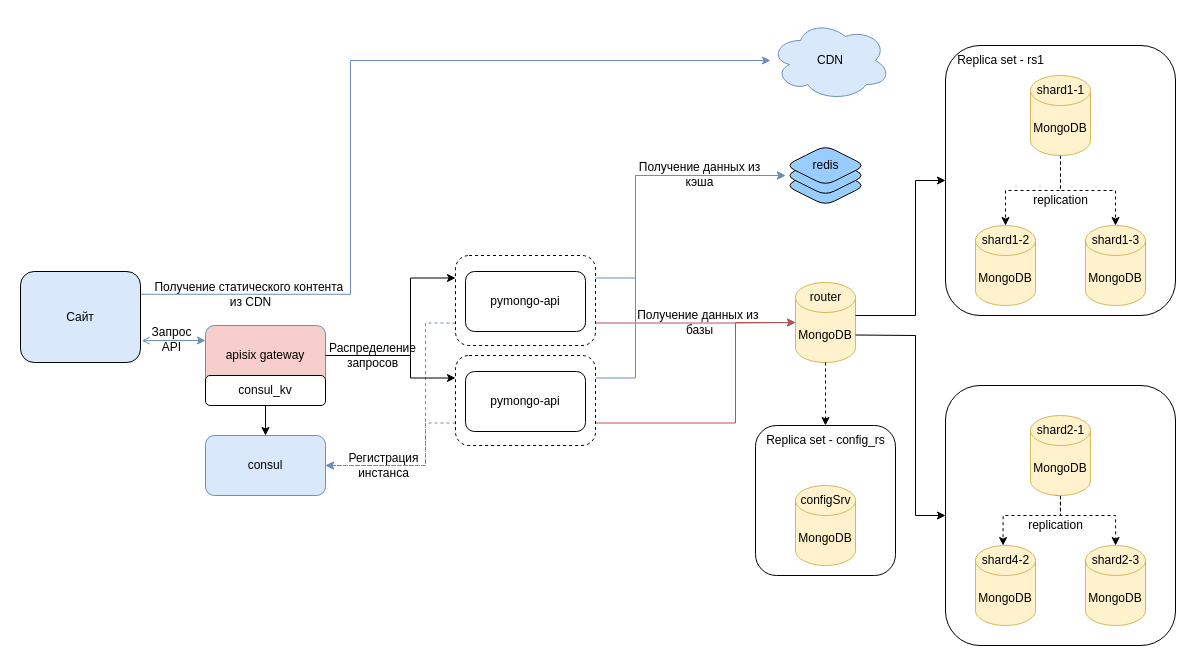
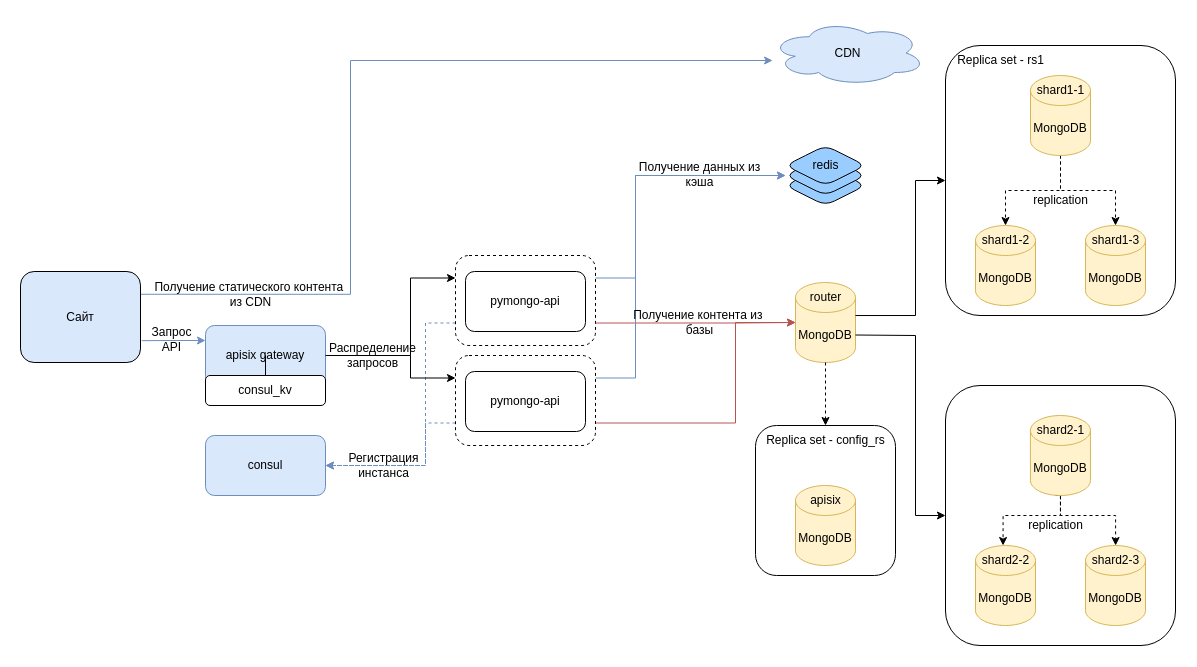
  <mxCell id="0" />
  <mxCell id="1" parent="0" />
  <mxCell id="2" value="MongoDB" style="shape=cylinder3;whiteSpace=wrap;html=1;boundedLbl=1;backgroundOutline=1;size=15;fillColor=#fff2cc;strokeColor=#d6b656;" parent="1" vertex="1"><mxGeometry x="795" y="282" width="60" height="80" as="geometry" /></mxCell>
  <mxCell id="3" value="router" style="text;html=1;align=center;verticalAlign=middle;resizable=0;points=[];autosize=1;strokeColor=none;fillColor=none;" vertex="1" parent="1"><mxGeometry x="800" y="282" width="50" height="30" as="geometry" /></mxCell>
  <mxCell id="4" value="" style="rounded=1;whiteSpace=wrap;html=1;" vertex="1" parent="1"><mxGeometry x="945" y="45" width="230" height="270" as="geometry" /></mxCell>
  <mxCell id="5" value="Replica set - rs1" style="text;html=1;align=center;verticalAlign=middle;resizable=0;points=[];autosize=1;strokeColor=none;fillColor=none;" vertex="1" parent="1"><mxGeometry x="945" y="45" width="110" height="30" as="geometry" /></mxCell>
  <mxCell id="6" value="" style="rounded=1;whiteSpace=wrap;html=1;" vertex="1" parent="1"><mxGeometry x="945" y="385" width="230" height="260" as="geometry" /></mxCell>
  <mxCell id="7" style="edgeStyle=orthogonalEdgeStyle;rounded=0;orthogonalLoop=1;jettySize=auto;html=1;dashed=1;exitX=0.5;exitY=1;exitDx=0;exitDy=0;exitPerimeter=0;" edge="1" parent="1" source="27"><mxGeometry relative="1" as="geometry"><mxPoint x="1057.455" y="495" as="sourcePoint" /><mxPoint x="1002.55" y="545" as="targetPoint" /><Array as="points"><mxPoint x="1060" y="515" /><mxPoint x="1003" y="515" /></Array></mxGeometry></mxCell>
  <mxCell id="8" style="edgeStyle=orthogonalEdgeStyle;rounded=0;orthogonalLoop=1;jettySize=auto;html=1;dashed=1;" edge="1" parent="1"><mxGeometry relative="1" as="geometry"><mxPoint x="1054.995" y="495" as="sourcePoint" /><mxPoint x="1115.131" y="545" as="targetPoint" /><Array as="points"><mxPoint x="1060" y="495" /><mxPoint x="1060" y="515" /><mxPoint x="1115" y="515" /></Array></mxGeometry></mxCell>
  <mxCell id="9" value="" style="endArrow=classic;html=1;rounded=0;entryX=0;entryY=0.5;entryDx=0;entryDy=0;exitX=1;exitY=0.413;exitDx=0;exitDy=0;exitPerimeter=0;" edge="1" parent="1" source="2" target="4"><mxGeometry width="50" height="50" relative="1" as="geometry"><mxPoint x="885" y="280" as="sourcePoint" /><mxPoint x="855" y="335" as="targetPoint" /><Array as="points"><mxPoint x="915" y="315" /><mxPoint x="915" y="180" /></Array></mxGeometry></mxCell>
  <mxCell id="10" value="" style="endArrow=classic;html=1;rounded=0;entryX=0;entryY=0.5;entryDx=0;entryDy=0;exitX=1;exitY=0;exitDx=0;exitDy=52.5;exitPerimeter=0;" edge="1" parent="1" source="2"><mxGeometry width="50" height="50" relative="1" as="geometry"><mxPoint x="885" y="350" as="sourcePoint" /><mxPoint x="945" y="515" as="targetPoint" /><Array as="points"><mxPoint x="915" y="335" /><mxPoint x="915" y="515" /></Array></mxGeometry></mxCell>
  <mxCell id="11" value="" style="rounded=1;whiteSpace=wrap;html=1;" vertex="1" parent="1"><mxGeometry x="755" y="425" width="140" height="150" as="geometry" /></mxCell>
  <mxCell id="12" value="MongoDB" style="shape=cylinder3;whiteSpace=wrap;html=1;boundedLbl=1;backgroundOutline=1;size=15;fillColor=#fff2cc;strokeColor=#d6b656;" vertex="1" parent="1"><mxGeometry x="795" y="485" width="60" height="80" as="geometry" /></mxCell>
- <mxCell id="13" value="configSrv" style="text;html=1;align=center;verticalAlign=middle;resizable=0;points=[];autosize=1;strokeColor=none;fillColor=none;" vertex="1" parent="1"><mxGeometry x="790" y="485" width="70" height="30" as="geometry" /></mxCell>
+ <mxCell id="13" value="apisix" style="text;html=1;align=center;verticalAlign=middle;resizable=0;points=[];autosize=1;strokeColor=none;fillColor=none;" vertex="1" parent="1"><mxGeometry x="790" y="485" width="70" height="30" as="geometry" /></mxCell>
  <mxCell id="14" style="edgeStyle=orthogonalEdgeStyle;rounded=0;orthogonalLoop=1;jettySize=auto;html=1;dashed=1;" edge="1" parent="1" source="37" target="34"><mxGeometry relative="1" as="geometry" /></mxCell>
  <mxCell id="15" style="edgeStyle=orthogonalEdgeStyle;rounded=0;orthogonalLoop=1;jettySize=auto;html=1;dashed=1;" edge="1" parent="1" source="37" target="31"><mxGeometry relative="1" as="geometry" /></mxCell>
  <mxCell id="16" value="replication" style="text;html=1;align=center;verticalAlign=middle;resizable=0;points=[];autosize=1;strokeColor=none;fillColor=none;glass=1;" vertex="1" parent="1"><mxGeometry x="1020" y="185" width="80" height="30" as="geometry" /></mxCell>
  <mxCell id="17" value="replication" style="text;html=1;align=center;verticalAlign=middle;resizable=0;points=[];autosize=1;strokeColor=none;fillColor=none;glass=1;" vertex="1" parent="1"><mxGeometry x="1015" y="510" width="80" height="30" as="geometry" /></mxCell>
  <mxCell id="18" value="Replica set - config_rs" style="text;html=1;align=center;verticalAlign=middle;resizable=0;points=[];autosize=1;strokeColor=none;fillColor=none;" vertex="1" parent="1"><mxGeometry x="755" y="425" width="140" height="30" as="geometry" /></mxCell>
  <mxCell id="19" value="" style="endArrow=classic;html=1;rounded=0;exitX=0.5;exitY=1;exitDx=0;exitDy=0;exitPerimeter=0;dashed=1;" edge="1" parent="1" source="2" target="11"><mxGeometry width="50" height="50" relative="1" as="geometry"><mxPoint x="885" y="385" as="sourcePoint" /><mxPoint x="935" y="335" as="targetPoint" /></mxGeometry></mxCell>
  <mxCell id="20" value="" style="group" vertex="1" connectable="0" parent="1"><mxGeometry x="1080" y="545" width="70" height="80" as="geometry" /></mxCell>
  <mxCell id="21" value="MongoDB" style="shape=cylinder3;whiteSpace=wrap;html=1;boundedLbl=1;backgroundOutline=1;size=15;fillColor=#fff2cc;strokeColor=#d6b656;" vertex="1" parent="20"><mxGeometry x="5" width="60" height="80" as="geometry" /></mxCell>
  <mxCell id="22" value="shard2-3" style="text;html=1;align=center;verticalAlign=middle;resizable=0;points=[];autosize=1;strokeColor=none;fillColor=none;" vertex="1" parent="20"><mxGeometry width="70" height="30" as="geometry" /></mxCell>
  <mxCell id="23" value="" style="group" vertex="1" connectable="0" parent="1"><mxGeometry x="970" y="545" width="70" height="80" as="geometry" /></mxCell>
  <mxCell id="24" value="MongoDB" style="shape=cylinder3;whiteSpace=wrap;html=1;boundedLbl=1;backgroundOutline=1;size=15;fillColor=#fff2cc;strokeColor=#d6b656;" vertex="1" parent="23"><mxGeometry x="5" width="60" height="80" as="geometry" /></mxCell>
- <mxCell id="25" value="shard4-2" style="text;html=1;align=center;verticalAlign=middle;resizable=0;points=[];autosize=1;strokeColor=none;fillColor=none;" vertex="1" parent="23"><mxGeometry width="70" height="30" as="geometry" /></mxCell>
+ <mxCell id="25" value="shard2-2" style="text;html=1;align=center;verticalAlign=middle;resizable=0;points=[];autosize=1;strokeColor=none;fillColor=none;" vertex="1" parent="23"><mxGeometry width="70" height="30" as="geometry" /></mxCell>
  <mxCell id="26" value="" style="group" vertex="1" connectable="0" parent="1"><mxGeometry x="1024.93" y="415" width="70" height="80" as="geometry" /></mxCell>
  <mxCell id="27" value="MongoDB" style="shape=cylinder3;whiteSpace=wrap;html=1;boundedLbl=1;backgroundOutline=1;size=15;fillColor=#fff2cc;strokeColor=#d6b656;" vertex="1" parent="26"><mxGeometry x="5" width="60" height="80" as="geometry" /></mxCell>
  <mxCell id="28" value="shard2-1" style="text;html=1;align=center;verticalAlign=middle;resizable=0;points=[];autosize=1;strokeColor=none;fillColor=none;" vertex="1" parent="26"><mxGeometry width="70" height="30" as="geometry" /></mxCell>
  <mxCell id="29" style="edgeStyle=orthogonalEdgeStyle;rounded=0;orthogonalLoop=1;jettySize=auto;html=1;exitX=0.5;exitY=1;exitDx=0;exitDy=0;" edge="1" parent="1" source="6" target="6"><mxGeometry relative="1" as="geometry" /></mxCell>
  <mxCell id="30" value="" style="group" vertex="1" connectable="0" parent="1"><mxGeometry x="1080" y="225" width="70" height="80" as="geometry" /></mxCell>
  <mxCell id="31" value="MongoDB" style="shape=cylinder3;whiteSpace=wrap;html=1;boundedLbl=1;backgroundOutline=1;size=15;fillColor=#fff2cc;strokeColor=#d6b656;" vertex="1" parent="30"><mxGeometry x="5" width="60" height="80" as="geometry" /></mxCell>
  <mxCell id="32" value="shard1-3" style="text;html=1;align=center;verticalAlign=middle;resizable=0;points=[];autosize=1;strokeColor=none;fillColor=none;" vertex="1" parent="30"><mxGeometry width="70" height="30" as="geometry" /></mxCell>
  <mxCell id="33" value="" style="group" vertex="1" connectable="0" parent="1"><mxGeometry x="970" y="225" width="70" height="80" as="geometry" /></mxCell>
  <mxCell id="34" value="MongoDB" style="shape=cylinder3;whiteSpace=wrap;html=1;boundedLbl=1;backgroundOutline=1;size=15;fillColor=#fff2cc;strokeColor=#d6b656;" vertex="1" parent="33"><mxGeometry x="5" width="60" height="80" as="geometry" /></mxCell>
  <mxCell id="35" value="shard1-2" style="text;html=1;align=center;verticalAlign=middle;resizable=0;points=[];autosize=1;strokeColor=none;fillColor=none;" vertex="1" parent="33"><mxGeometry width="70" height="30" as="geometry" /></mxCell>
  <mxCell id="36" value="" style="group" vertex="1" connectable="0" parent="1"><mxGeometry x="1025" y="75" width="70" height="80" as="geometry" /></mxCell>
  <mxCell id="37" value="MongoDB" style="shape=cylinder3;whiteSpace=wrap;html=1;boundedLbl=1;backgroundOutline=1;size=15;fillColor=#fff2cc;strokeColor=#d6b656;" vertex="1" parent="36"><mxGeometry x="5" width="60" height="80" as="geometry" /></mxCell>
  <mxCell id="38" value="shard1-1" style="text;html=1;align=center;verticalAlign=middle;resizable=0;points=[];autosize=1;strokeColor=none;fillColor=none;" vertex="1" parent="36"><mxGeometry width="70" height="30" as="geometry" /></mxCell>
  <mxCell id="39" value="" style="group" vertex="1" connectable="0" parent="1"><mxGeometry x="785" y="145" width="80" height="60" as="geometry" /></mxCell>
  <mxCell id="40" value="" style="rhombus;whiteSpace=wrap;html=1;fillColor=#99CCFF;rounded=1;" vertex="1" parent="39"><mxGeometry y="20" width="80" height="40" as="geometry" /></mxCell>
  <mxCell id="41" value="" style="rhombus;whiteSpace=wrap;html=1;fillColor=#99CCFF;rounded=1;" vertex="1" parent="39"><mxGeometry y="10" width="80" height="40" as="geometry" /></mxCell>
  <mxCell id="42" value="" style="rhombus;whiteSpace=wrap;html=1;fillColor=#99CCFF;rounded=1;" vertex="1" parent="39"><mxGeometry width="80" height="40" as="geometry" /></mxCell>
  <mxCell id="43" value="redis" style="text;html=1;align=center;verticalAlign=middle;resizable=0;points=[];autosize=1;strokeColor=none;fillColor=none;" vertex="1" parent="39"><mxGeometry x="15" y="5" width="50" height="30" as="geometry" /></mxCell>
  <mxCell id="44" style="edgeStyle=orthogonalEdgeStyle;rounded=0;orthogonalLoop=1;jettySize=auto;html=1;entryX=1;entryY=0.5;entryDx=0;entryDy=0;dashed=1;exitX=0;exitY=0.75;exitDx=0;exitDy=0;fillColor=#dae8fc;strokeColor=#6c8ebf;" edge="1" parent="1" source="51" target="48"><mxGeometry relative="1" as="geometry"><Array as="points"><mxPoint x="425" y="323" /><mxPoint x="425" y="465" /></Array></mxGeometry></mxCell>
  <mxCell id="45" style="edgeStyle=orthogonalEdgeStyle;rounded=0;orthogonalLoop=1;jettySize=auto;html=1;entryX=0;entryY=0.25;entryDx=0;entryDy=0;" edge="1" parent="1" source="47" target="59"><mxGeometry relative="1" as="geometry"><Array as="points"><mxPoint x="410" y="355" /><mxPoint x="410" y="377" /></Array></mxGeometry></mxCell>
- <mxCell id="46" style="edgeStyle=orthogonalEdgeStyle;rounded=0;orthogonalLoop=1;jettySize=auto;html=1;endArrow=open;endFill=0;startArrow=classic;startFill=1;exitX=0;exitY=0.25;exitDx=0;exitDy=0;fillColor=#dae8fc;strokeColor=#6c8ebf;entryX=1.01;entryY=0.76;entryDx=0;entryDy=0;entryPerimeter=0;" edge="1" parent="1" source="47" target="63"><mxGeometry relative="1" as="geometry"><mxPoint x="170" y="340" as="targetPoint" /></mxGeometry></mxCell>
- <mxCell id="47" value="apisix gateway" style="rounded=1;whiteSpace=wrap;html=1;fillColor=#f8cecc;strokeColor=#6c8ebf;" vertex="1" parent="1"><mxGeometry x="205" y="325" width="120" height="60" as="geometry" /></mxCell>
+ <mxCell id="46" style="edgeStyle=orthogonalEdgeStyle;rounded=0;orthogonalLoop=1;jettySize=auto;html=1;endArrow=none;endFill=0;startArrow=classic;startFill=1;exitX=0;exitY=0.25;exitDx=0;exitDy=0;fillColor=#dae8fc;strokeColor=#6c8ebf;entryX=1.01;entryY=0.76;entryDx=0;entryDy=0;entryPerimeter=0;" edge="1" parent="1" source="47" target="63"><mxGeometry relative="1" as="geometry"><mxPoint x="170" y="340" as="targetPoint" /></mxGeometry></mxCell>
+ <mxCell id="47" value="apisix gateway" style="rounded=1;whiteSpace=wrap;html=1;fillColor=#dae8fc;strokeColor=#6c8ebf;" vertex="1" parent="1"><mxGeometry x="205" y="325" width="120" height="60" as="geometry" /></mxCell>
  <mxCell id="48" value="consul" style="rounded=1;whiteSpace=wrap;html=1;fillColor=#dae8fc;strokeColor=#6c8ebf;" vertex="1" parent="1"><mxGeometry x="205" y="435" width="120" height="60" as="geometry" /></mxCell>
- <mxCell id="49" style="edgeStyle=orthogonalEdgeStyle;rounded=0;orthogonalLoop=1;jettySize=auto;html=1;" edge="1" parent="1" source="50" target="48"><mxGeometry relative="1" as="geometry" /></mxCell>
+ <mxCell id="49" style="edgeStyle=orthogonalEdgeStyle;rounded=0;orthogonalLoop=1;jettySize=auto;html=1;" edge="1" parent="1" source="50" target="47"><mxGeometry relative="1" as="geometry" /></mxCell>
  <mxCell id="50" value="consul_kv" style="rounded=1;whiteSpace=wrap;html=1;" vertex="1" parent="1"><mxGeometry x="205" y="375" width="120" height="30" as="geometry" /></mxCell>
  <mxCell id="51" value="" style="rounded=1;whiteSpace=wrap;html=1;dashed=1;" vertex="1" parent="1"><mxGeometry x="455" y="255" width="140" height="90" as="geometry" /></mxCell>
  <mxCell id="52" value="pymongo-api" style="rounded=1;whiteSpace=wrap;html=1;" parent="1" vertex="1"><mxGeometry x="465" y="271" width="120" height="60" as="geometry" /></mxCell>
  <mxCell id="53" style="edgeStyle=orthogonalEdgeStyle;rounded=0;orthogonalLoop=1;jettySize=auto;html=1;exitX=1;exitY=0.25;exitDx=0;exitDy=0;entryX=0;entryY=0.5;entryDx=0;entryDy=0;fillColor=#dae8fc;strokeColor=#6c8ebf;" parent="1" source="51" target="41" edge="1"><mxGeometry relative="1" as="geometry"><mxPoint x="785" y="165" as="targetPoint" /><Array as="points"><mxPoint x="635" y="278" /><mxPoint x="635" y="175" /></Array></mxGeometry></mxCell>
  <mxCell id="54" style="edgeStyle=orthogonalEdgeStyle;rounded=0;orthogonalLoop=1;jettySize=auto;html=1;exitX=1;exitY=0.75;exitDx=0;exitDy=0;entryX=0;entryY=0.5;entryDx=0;entryDy=0;entryPerimeter=0;fillColor=#f8cecc;strokeColor=#b85450;" edge="1" parent="1" source="51" target="2"><mxGeometry relative="1" as="geometry"><mxPoint x="765" y="315" as="targetPoint" /><Array as="points"><mxPoint x="735" y="323" /><mxPoint x="795" y="322" /></Array></mxGeometry></mxCell>
  <mxCell id="55" style="edgeStyle=orthogonalEdgeStyle;rounded=0;orthogonalLoop=1;jettySize=auto;html=1;entryX=0;entryY=0.5;entryDx=0;entryDy=0;fillColor=#dae8fc;strokeColor=#6c8ebf;exitX=1;exitY=0.25;exitDx=0;exitDy=0;" edge="1" parent="1" source="59" target="41"><mxGeometry relative="1" as="geometry"><mxPoint x="585" y="370" as="sourcePoint" /><Array as="points"><mxPoint x="635" y="378" /><mxPoint x="635" y="175" /></Array></mxGeometry></mxCell>
  <mxCell id="56" style="edgeStyle=orthogonalEdgeStyle;rounded=0;orthogonalLoop=1;jettySize=auto;html=1;fillColor=#f8cecc;strokeColor=#b85450;exitX=1;exitY=0.75;exitDx=0;exitDy=0;entryX=0;entryY=0.5;entryDx=0;entryDy=0;entryPerimeter=0;" edge="1" parent="1" source="59" target="2"><mxGeometry relative="1" as="geometry"><mxPoint x="585" y="400" as="sourcePoint" /><mxPoint x="785" y="335" as="targetPoint" /><Array as="points"><mxPoint x="735" y="423" /><mxPoint x="735" y="322" /></Array></mxGeometry></mxCell>
  <mxCell id="57" style="edgeStyle=orthogonalEdgeStyle;rounded=0;orthogonalLoop=1;jettySize=auto;html=1;entryX=0;entryY=0.25;entryDx=0;entryDy=0;" edge="1" parent="1" source="47" target="51"><mxGeometry relative="1" as="geometry"><Array as="points"><mxPoint x="410" y="355" /><mxPoint x="410" y="278" /></Array></mxGeometry></mxCell>
  <mxCell id="58" style="edgeStyle=orthogonalEdgeStyle;rounded=0;orthogonalLoop=1;jettySize=auto;html=1;entryX=1;entryY=0.5;entryDx=0;entryDy=0;dashed=1;exitX=0;exitY=0.75;exitDx=0;exitDy=0;fillColor=#dae8fc;strokeColor=#6c8ebf;" edge="1" parent="1" source="59" target="48"><mxGeometry relative="1" as="geometry"><Array as="points"><mxPoint x="425" y="422" /><mxPoint x="425" y="465" /></Array></mxGeometry></mxCell>
  <mxCell id="59" value="" style="rounded=1;whiteSpace=wrap;html=1;dashed=1;" vertex="1" parent="1"><mxGeometry x="455" y="355" width="140" height="90" as="geometry" /></mxCell>
  <mxCell id="60" value="pymongo-api" style="rounded=1;whiteSpace=wrap;html=1;" vertex="1" parent="1"><mxGeometry x="465" y="371" width="120" height="60" as="geometry" /></mxCell>
  <mxCell id="61" style="edgeStyle=orthogonalEdgeStyle;rounded=0;orthogonalLoop=1;jettySize=auto;html=1;startArrow=classic;startFill=1;endArrow=none;endFill=0;entryX=1;entryY=0.25;entryDx=0;entryDy=0;fillColor=#dae8fc;strokeColor=#6c8ebf;" edge="1" parent="1" source="62" target="63"><mxGeometry relative="1" as="geometry"><mxPoint x="120" y="295" as="targetPoint" /><Array as="points"><mxPoint x="350" y="60" /><mxPoint x="350" y="294" /></Array></mxGeometry></mxCell>
- <mxCell id="62" value="CDN" style="ellipse;shape=cloud;whiteSpace=wrap;html=1;fillColor=#dae8fc;strokeColor=#6c8ebf;" vertex="1" parent="1"><mxGeometry x="770" y="20" width="120" height="80" as="geometry" /></mxCell>
+ <mxCell id="62" value="CDN" style="ellipse;shape=cloud;whiteSpace=wrap;html=1;fillColor=#dae8fc;strokeColor=#6c8ebf;" vertex="1" parent="1"><mxGeometry x="770" y="20" width="155" height="65" as="geometry" /></mxCell>
  <mxCell id="63" value="Сайт" style="rounded=1;whiteSpace=wrap;html=1;fillColor=#dae8fc;" vertex="1" parent="1"><mxGeometry x="20" y="271" width="120" height="91" as="geometry" /></mxCell>
  <mxCell id="64" value="Получение статического контента&amp;nbsp;&lt;div&gt;из CDN&lt;/div&gt;" style="text;html=1;align=center;verticalAlign=middle;resizable=0;points=[];autosize=1;strokeColor=none;fillColor=none;" vertex="1" parent="1"><mxGeometry x="140" y="274" width="220" height="40" as="geometry" /></mxCell>
  <mxCell id="65" value="Получение данных из&lt;div&gt;кэша&lt;/div&gt;" style="text;html=1;align=center;verticalAlign=middle;resizable=0;points=[];autosize=1;strokeColor=none;fillColor=none;" vertex="1" parent="1"><mxGeometry x="624" y="154" width="150" height="40" as="geometry" /></mxCell>
- <mxCell id="66" value="Получение данных из&amp;nbsp;&lt;div&gt;базы&lt;/div&gt;" style="text;html=1;align=center;verticalAlign=middle;resizable=0;points=[];autosize=1;strokeColor=none;fillColor=none;" vertex="1" parent="1"><mxGeometry x="624" y="302" width="150" height="40" as="geometry" /></mxCell>
+ <mxCell id="66" value="Получение контента из&amp;nbsp;&lt;div&gt;базы&lt;/div&gt;" style="text;html=1;align=center;verticalAlign=middle;resizable=0;points=[];autosize=1;strokeColor=none;fillColor=none;" vertex="1" parent="1"><mxGeometry x="624" y="302" width="150" height="40" as="geometry" /></mxCell>
  <mxCell id="67" value="Регистрация&lt;div&gt;инстанса&lt;/div&gt;" style="text;html=1;align=center;verticalAlign=middle;resizable=0;points=[];autosize=1;strokeColor=none;fillColor=none;" vertex="1" parent="1"><mxGeometry x="333" y="445" width="100" height="40" as="geometry" /></mxCell>
  <mxCell id="68" value="Запрос&lt;div&gt;API&lt;/div&gt;" style="text;html=1;align=center;verticalAlign=middle;resizable=0;points=[];autosize=1;strokeColor=none;fillColor=none;" vertex="1" parent="1"><mxGeometry x="141" y="319" width="60" height="40" as="geometry" /></mxCell>
  <mxCell id="69" value="Распределение&lt;div&gt;запросов&lt;/div&gt;" style="text;html=1;align=center;verticalAlign=middle;resizable=0;points=[];autosize=1;strokeColor=none;fillColor=none;" vertex="1" parent="1"><mxGeometry x="317" y="335" width="110" height="40" as="geometry" /></mxCell>
